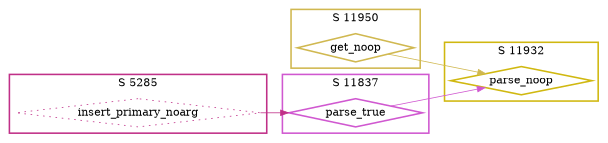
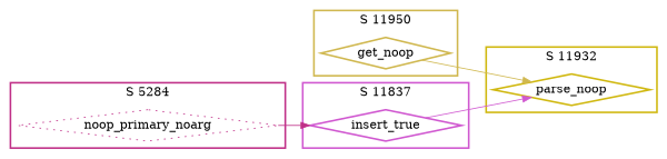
  digraph {
    rankdir=LR
    node [shape=diamond style=bold]
    n1 [color="#D0B850" label=get_noop]
-   n2 [color="#D058D0" label=parse_true]
-   n3 [color="#C03088" label=insert_primary_noarg style=dotted]
+   n2 [color="#D058D0" label=insert_true]
+   n3 [color="#C03088" label=noop_primary_noarg style=dotted]
    n4 [color="#D0B810" label=parse_noop]
    subgraph cluster_1 {
      color="#D0B850"
      label="S 11950"
      style=bold
      n1
    }
    subgraph cluster_2 {
      color="#D058D0"
      label="S 11837"
      style=bold
      n2
    }
    subgraph cluster_3 {
      color="#C03088"
-     label="S 5285"
+     label="S 5284"
      style=bold
      n3
    }
    subgraph cluster_4 {
      color="#D0B810"
      label="S 11932"
      style=bold
      n4
    }
    n1 -> n4 [color="#D0B850"]
    n2 -> n4 [color="#D058D0"]
    n3 -> n2 [color="#C03088"]
  }
